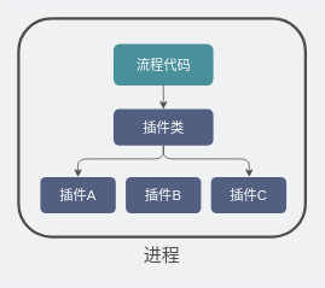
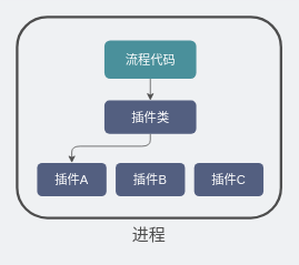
  <mxCell id="0" />
  <mxCell id="1" parent="0" />
  <mxCell id="2" value="" style="rounded=1;whiteSpace=wrap;html=1;fillColor=none;strokeColor=#4D4D4D;strokeWidth=3;" parent="1" vertex="1"><mxGeometry x="20" y="20" width="316" height="241" as="geometry" /></mxCell>
  <mxCell id="3" value="&lt;font color=&quot;#4d4d4d&quot; style=&quot;font-size: 20px;&quot;&gt;进程&lt;/font&gt;" style="text;html=1;strokeColor=none;fillColor=none;align=center;verticalAlign=middle;whiteSpace=wrap;rounded=0;" parent="1" vertex="1"><mxGeometry x="148" y="266" width="60" height="30" as="geometry" /></mxCell>
  <mxCell id="4" style="edgeStyle=orthogonalEdgeStyle;rounded=0;orthogonalLoop=1;jettySize=auto;html=1;exitX=0.5;exitY=1;exitDx=0;exitDy=0;entryX=0.5;entryY=0;entryDx=0;entryDy=0;strokeColor=#4D4D4D;" edge="1" parent="1" source="5" target="8"><mxGeometry relative="1" as="geometry" /></mxCell>
  <mxCell id="5" value="&lt;font style=&quot;font-size: 15px;&quot; color=&quot;#ffffff&quot;&gt;流程代码&lt;/font&gt;" style="rounded=1;whiteSpace=wrap;html=1;fillColor=#4A909B;strokeColor=none;strokeWidth=3;" parent="1" vertex="1"><mxGeometry x="124.5" y="48" width="110" height="46" as="geometry" /></mxCell>
  <mxCell id="6" style="edgeStyle=orthogonalEdgeStyle;rounded=1;orthogonalLoop=1;jettySize=auto;html=1;exitX=0.5;exitY=1;exitDx=0;exitDy=0;entryX=0.5;entryY=0;entryDx=0;entryDy=0;strokeColor=#4D4D4D;" edge="1" parent="1" source="8" target="9"><mxGeometry relative="1" as="geometry"><Array as="points"><mxPoint x="180" y="175" /><mxPoint x="86" y="175" /></Array></mxGeometry></mxCell>
- <mxCell id="7" style="edgeStyle=orthogonalEdgeStyle;rounded=1;orthogonalLoop=1;jettySize=auto;html=1;exitX=0.5;exitY=1;exitDx=0;exitDy=0;strokeColor=#4D4D4D;" edge="1" parent="1" source="8" target="11"><mxGeometry relative="1" as="geometry"><Array as="points"><mxPoint x="180" y="175" /><mxPoint x="274" y="175" /></Array></mxGeometry></mxCell>
  <mxCell id="8" value="&lt;font color=&quot;#ffffff&quot;&gt;&lt;span style=&quot;font-size: 15px;&quot;&gt;插件类&lt;/span&gt;&lt;/font&gt;" style="rounded=1;whiteSpace=wrap;html=1;fillColor=#535F80;strokeColor=none;strokeWidth=3;" parent="1" vertex="1"><mxGeometry x="124.5" y="120" width="110" height="40" as="geometry" /></mxCell>
  <mxCell id="9" value="&lt;font color=&quot;#ffffff&quot;&gt;&lt;span style=&quot;font-size: 15px;&quot;&gt;插件A&lt;/span&gt;&lt;/font&gt;" style="rounded=1;whiteSpace=wrap;html=1;fillColor=#535F80;strokeColor=none;strokeWidth=3;" vertex="1" parent="1"><mxGeometry x="44" y="195" width="83" height="40" as="geometry" /></mxCell>
  <mxCell id="10" value="&lt;font color=&quot;#ffffff&quot;&gt;&lt;span style=&quot;font-size: 15px;&quot;&gt;插件B&lt;/span&gt;&lt;/font&gt;" style="rounded=1;whiteSpace=wrap;html=1;fillColor=#535F80;strokeColor=none;strokeWidth=3;" vertex="1" parent="1"><mxGeometry x="138" y="195" width="83" height="40" as="geometry" /></mxCell>
  <mxCell id="11" value="&lt;font color=&quot;#ffffff&quot;&gt;&lt;span style=&quot;font-size: 15px;&quot;&gt;插件C&lt;/span&gt;&lt;/font&gt;" style="rounded=1;whiteSpace=wrap;html=1;fillColor=#535F80;strokeColor=none;strokeWidth=3;" vertex="1" parent="1"><mxGeometry x="232" y="195" width="83" height="40" as="geometry" /></mxCell>
